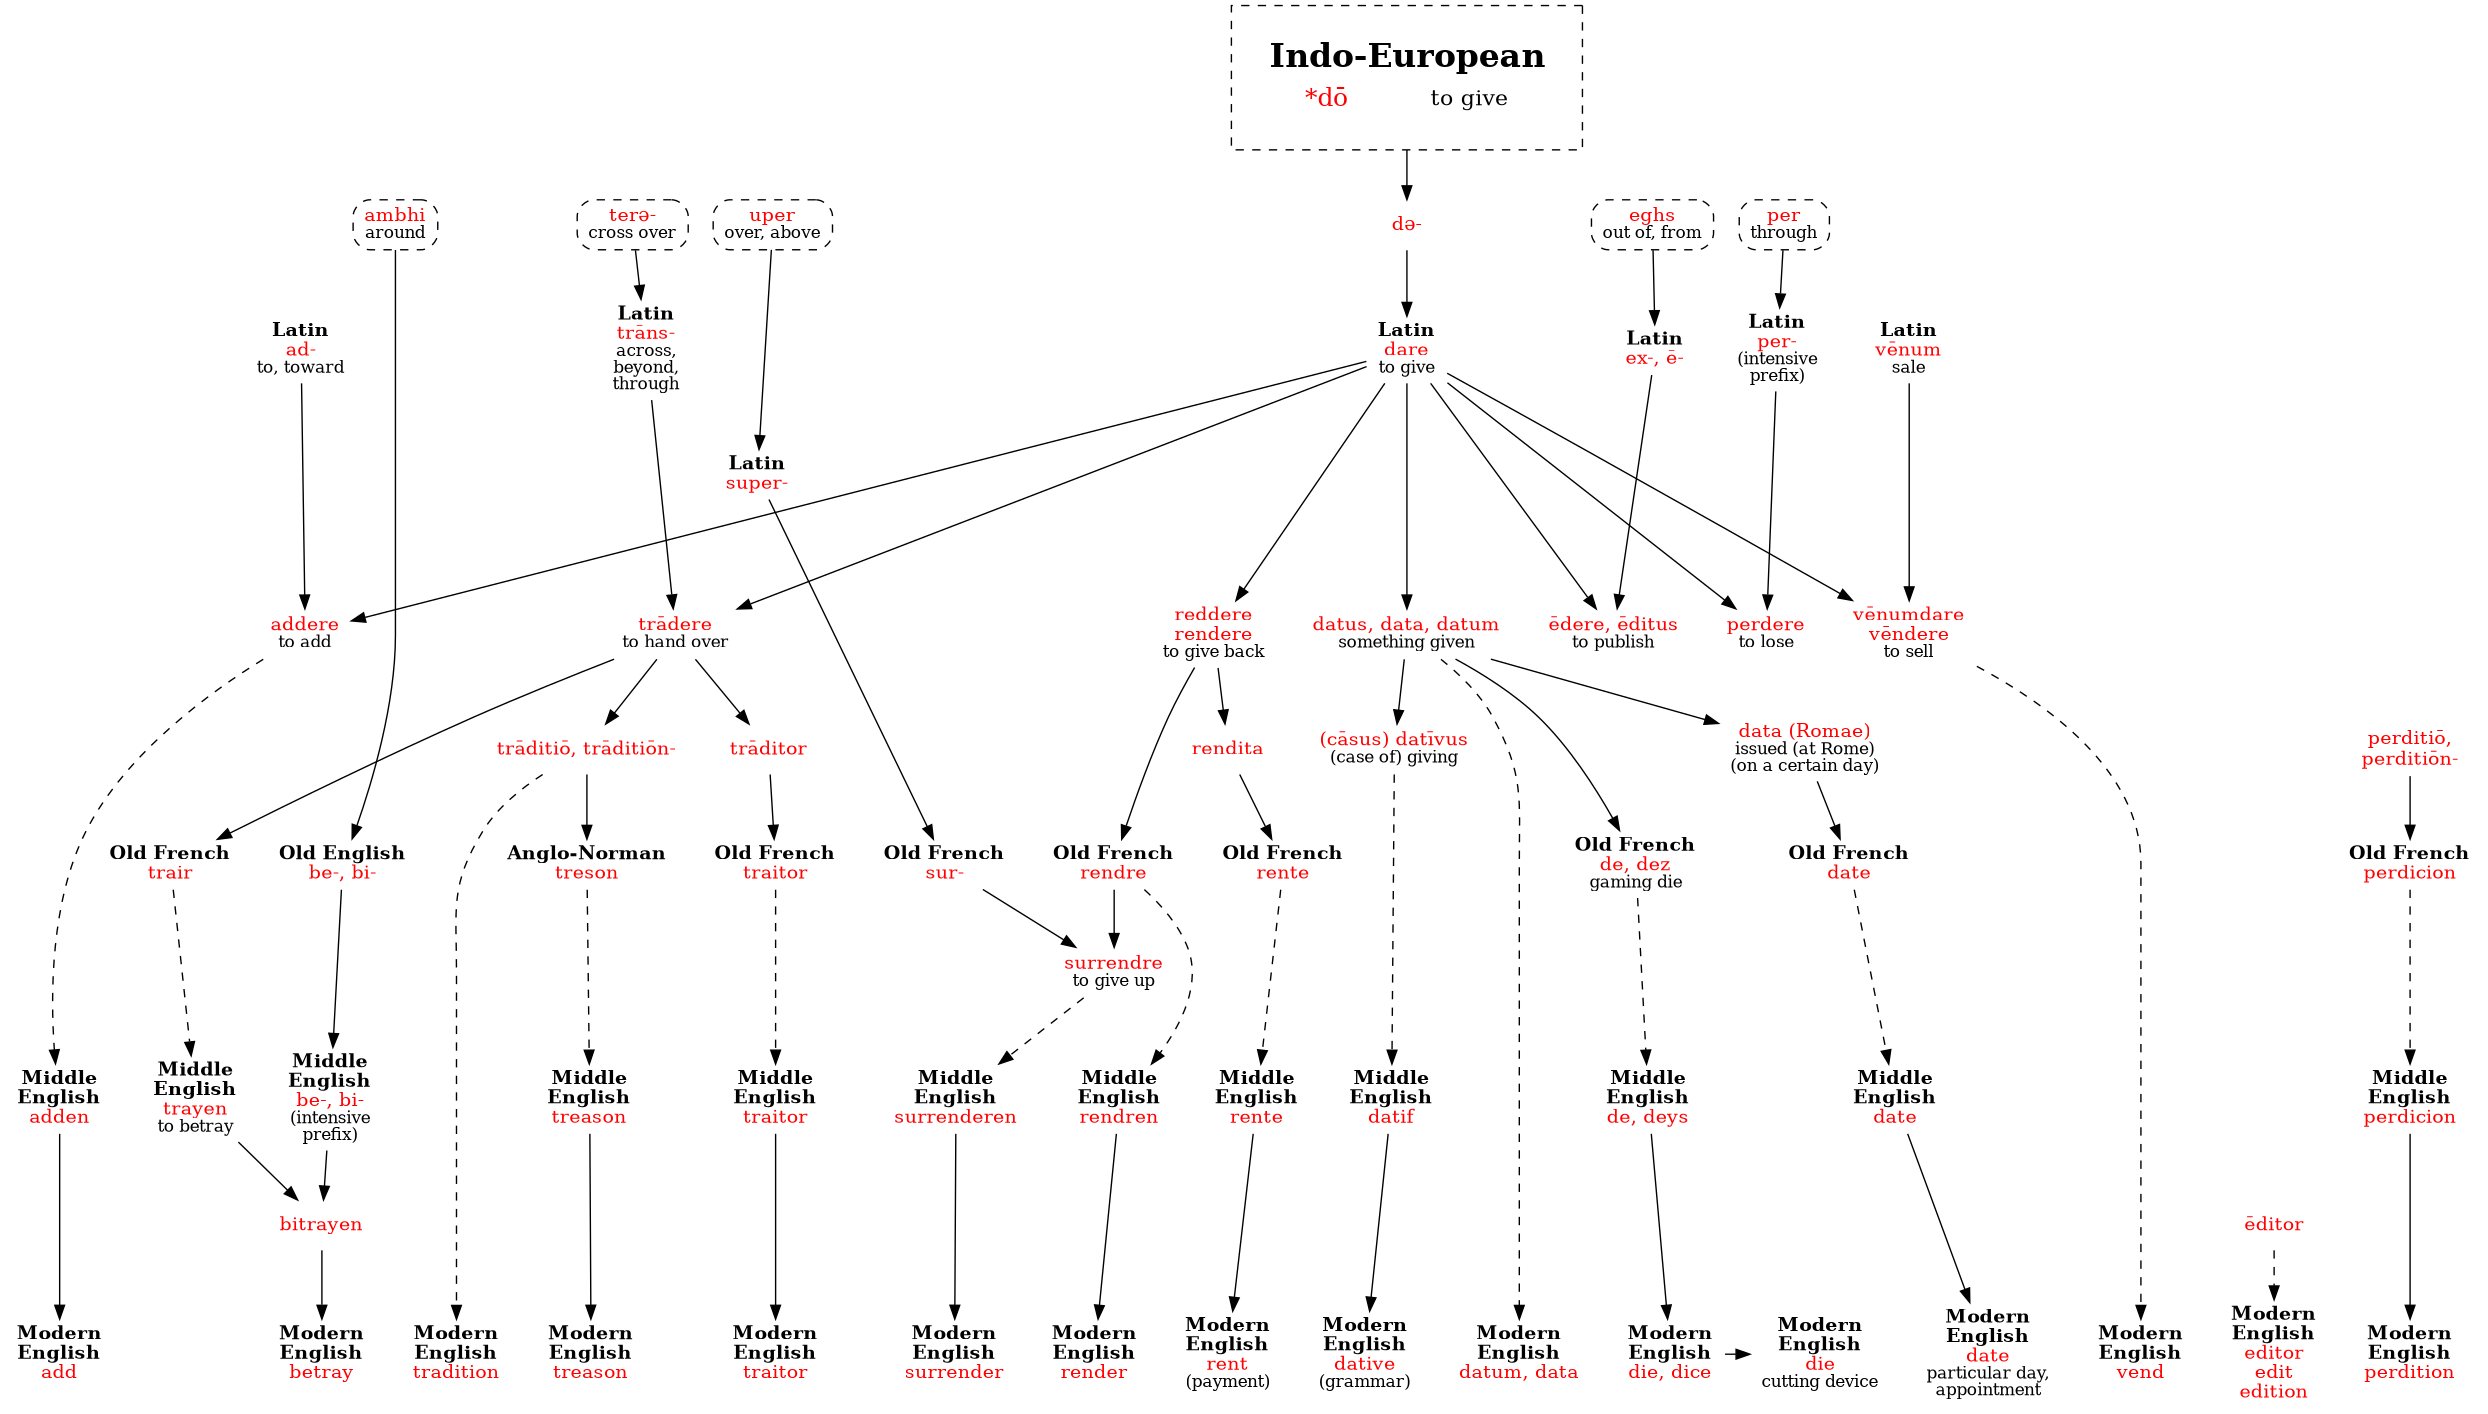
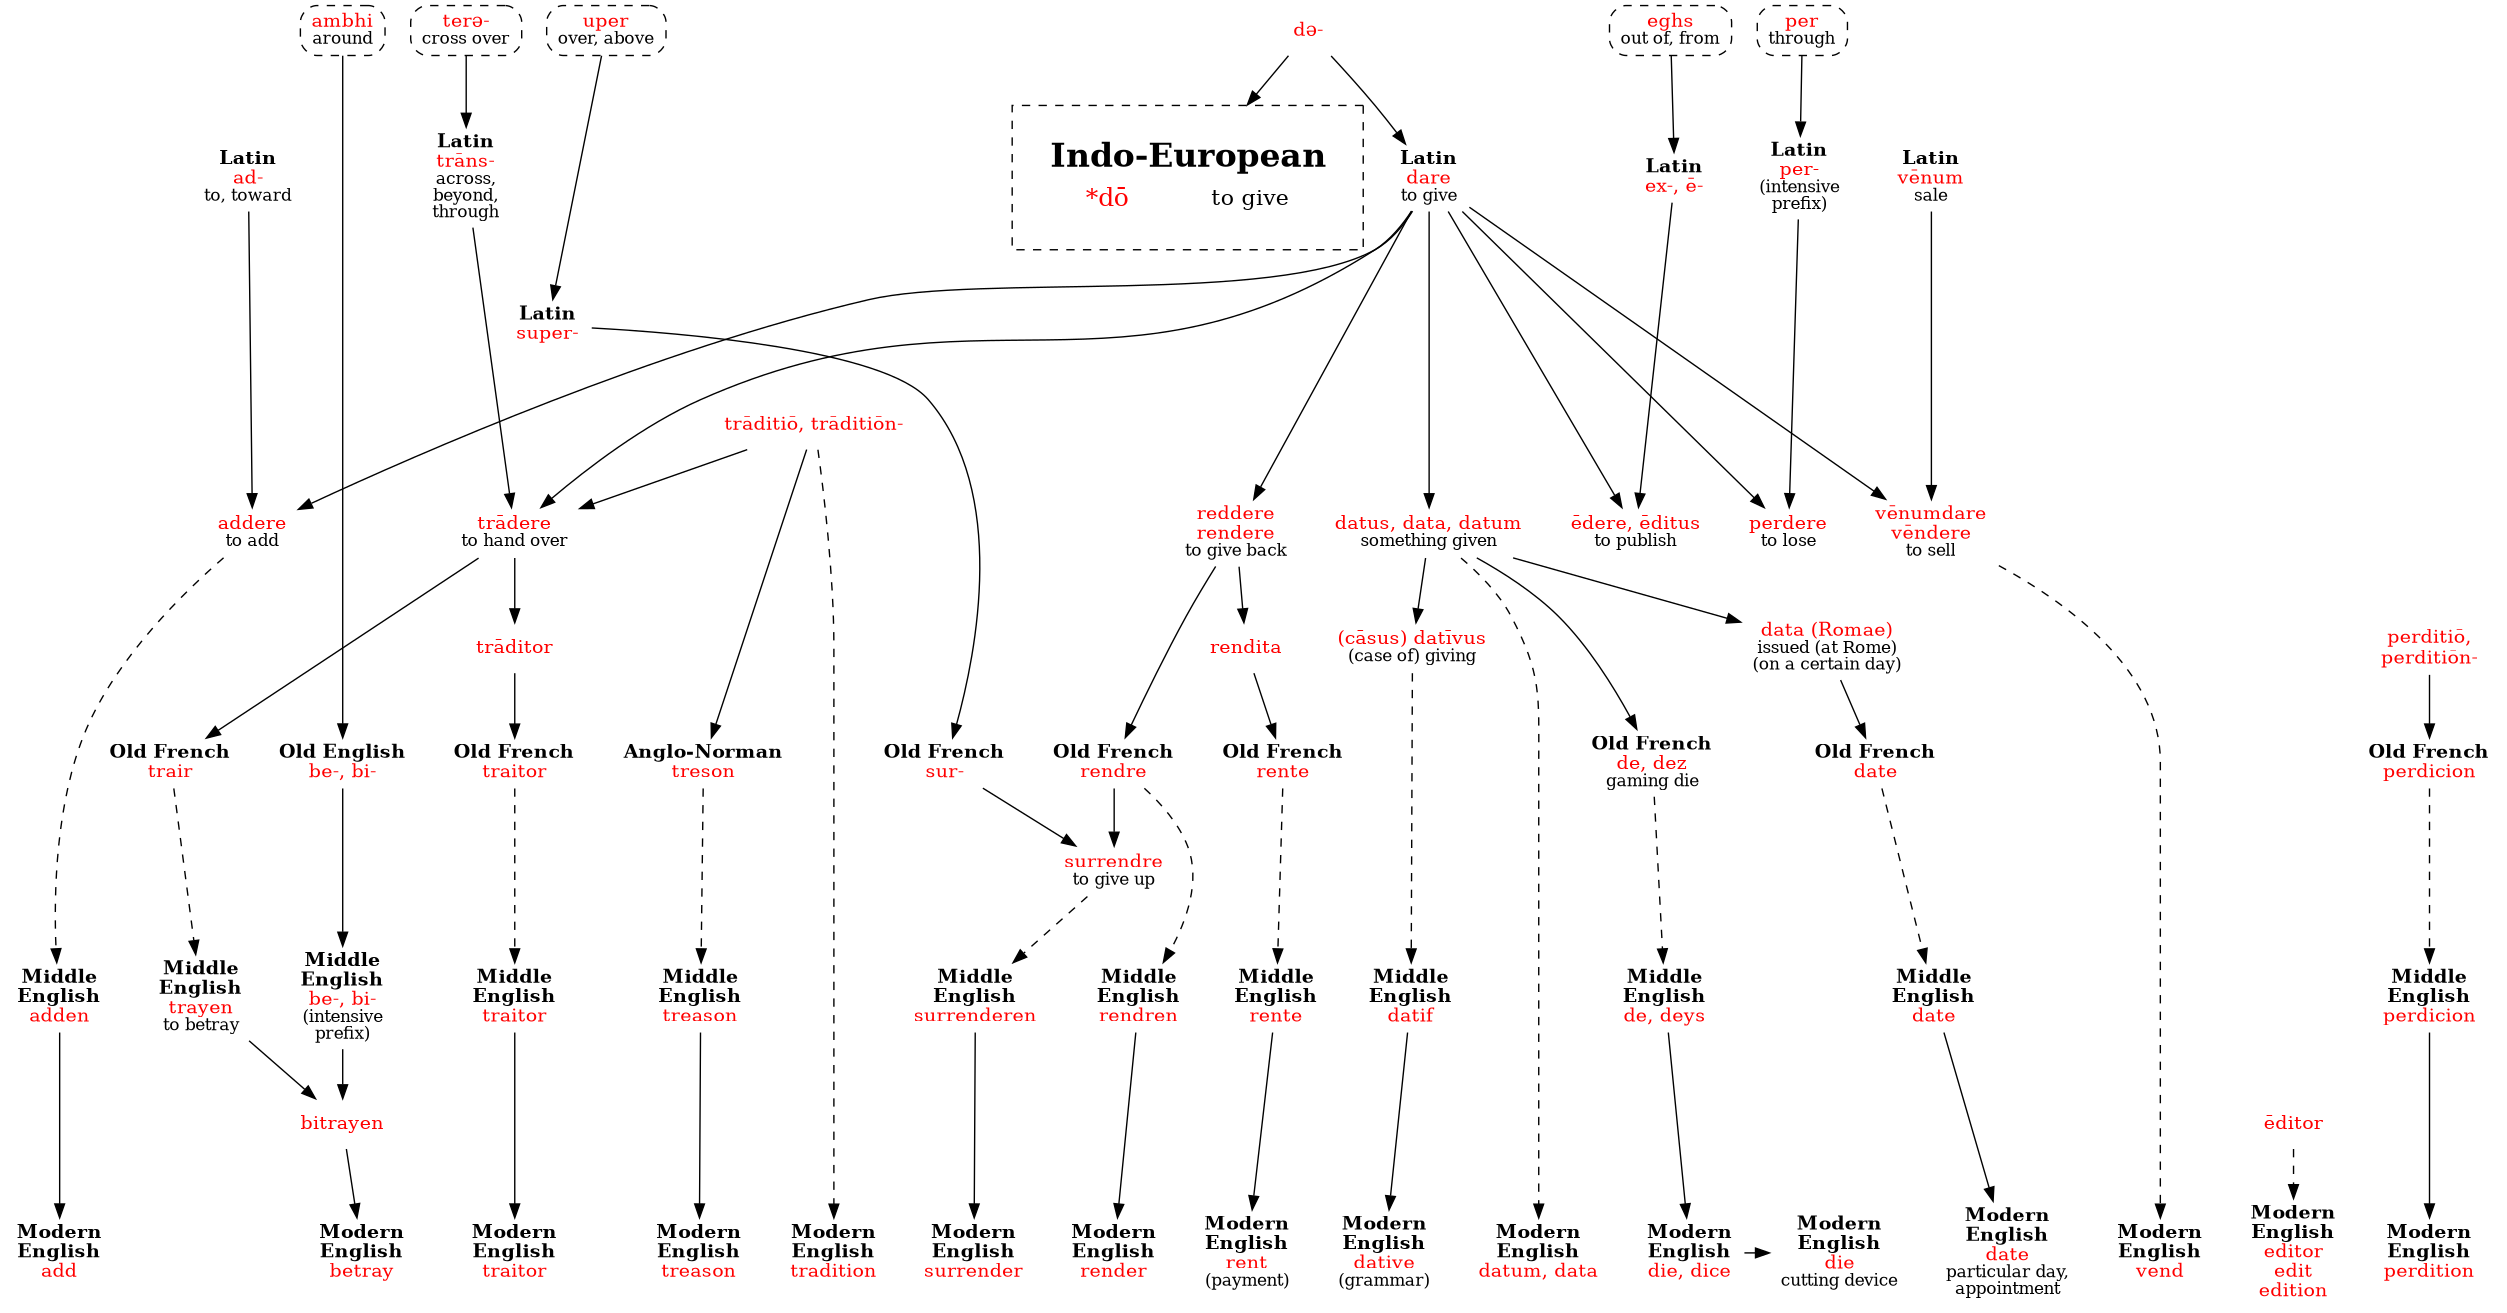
  strict digraph {
    node [shape=none]
    n1 [label=<<b>Modern<br/>English</b><br/><font color="red">datum, data</font>>]
    n2 [label=<<b>Modern<br/>English</b><br/><font color="red">date</font><br/><font point-size="12">particular day,<br/>appointment</font>>]
    n3 [label=<<b>Modern<br/>English</b><br/><font color="red">dative</font><br/><font point-size="12">(grammar)</font>>]
    n4 [label=<<b>Modern<br/>English</b><br/><font color="red">die, dice</font>>]
    n5 [label=<<b>Modern<br/>English</b><br/><font color="red">die</font><br/><font point-size="12">cutting device</font>>]
    n6 [label=<<b>Modern<br/>English</b><br/><font color="red">add</font>>]
    n7 [label=<<b>Modern<br/>English</b><br/><font color="red">tradition</font>>]
    n8 [label=<<b>Modern<br/>English</b><br/><font color="red">treason</font>>]
    n9 [label=<<b>Modern<br/>English</b><br/><font color="red">traitor</font>>]
    n10 [label=<<b>Modern<br/>English</b><br/><font color="red">betray</font>>]
    n11 [label=<<b>Modern<br/>English</b><br/><font color="red">editor<br/>edit<br/>edition</font>>]
    n12 [label=<<b>Modern<br/>English</b><br/><font color="red">perdition</font>>]
    n13 [label=<<b>Modern<br/>English</b><br/><font color="red">render</font>>]
    n14 [label=<<b>Modern<br/>English</b><br/><font color="red">surrender</font>>]
    n15 [label=<<b>Modern<br/>English</b><br/><font color="red">rent</font><br/><font point-size="12">(payment)</font>>]
    n16 [label=<<b>Modern<br/>English</b><br/><font color="red">vend</font>>]
    n17 [label=<<font color="red">də-</font>>]
    n18 [label=<<font color="red">terə-</font><br/><font point-size="12">cross over</font>> shape=box style="dashed,rounded"]
    n19 [label=<<font color="red">ambhi</font><br/><font point-size="12">around</font>> shape=box style="dashed,rounded"]
    n20 [label=<<font color="red">eghs</font><br/><font point-size="12">out of, from</font>> shape=box style="dashed,rounded"]
    n21 [label=<<font color="red">per</font><br/><font point-size="12">through</font>> shape=box style="dashed,rounded"]
    n22 [label=<<font color="red">uper</font><br/><font point-size="12">over, above</font>> shape=box style="dashed,rounded"]
    n23 [label=<<b>Old French</b><br/><font color="red">date</font>>]
    n24 [label=<<b>Old French</b><br/><font color="red">de, dez</font><br/><font point-size="12">gaming die</font>>]
    n25 [label=<<b>Anglo-Norman</b><br/><font color="red">treson</font>>]
    n26 [label=<<b>Old French</b><br/><font color="red">traitor</font>>]
    n27 [label=<<b>Old French</b><br/><font color="red">trair</font>>]
    n28 [label=<<b>Old English</b><br/><font color="red">be-, bi-</font>>]
    n29 [label=<<b>Old French</b><br/><font color="red">perdicion</font>>]
    n30 [label=<<b>Old French</b><br/><font color="red">rendre</font>>]
    n31 [label=<<b>Old French</b><br/><font color="red">sur-</font>>]
    n32 [label=<<b>Old French</b><br/><font color="red">rente</font>>]
    n33 [label=<<b>Middle<br/>English</b><br/><font color="red">date</font>>]
    n34 [label=<<b>Middle<br/>English</b><br/><font color="red">datif</font>>]
    n35 [label=<<b>Middle<br/>English</b><br/><font color="red">de, deys</font>>]
    n36 [label=<<b>Middle<br/>English</b><br/><font color="red">adden</font>>]
    n37 [label=<<b>Middle<br/>English</b><br/><font color="red">treason</font>>]
    n38 [label=<<b>Middle<br/>English</b><br/><font color="red">traitor</font>>]
    n39 [label=<<b>Middle<br/>English</b><br/><font color="red">trayen</font><br/><font point-size="12">to betray</font>>]
    n40 [label=<<b>Middle<br/>English</b><br/><font color="red">be-, bi-</font><br/><font point-size="12">(intensive<br/>prefix)</font>>]
    n41 [label=<<b>Middle<br/>English</b><br/><font color="red">perdicion</font>>]
    n42 [label=<<b>Middle<br/>English</b><br/><font color="red">rendren</font>>]
    n43 [label=<<b>Middle<br/>English</b><br/><font color="red">surrenderen</font>>]
    n44 [label=<<b>Middle<br/>English</b><br/><font color="red">rente</font>>]
    n45 [label=<<font color="red">datus, data, datum</font><br/><font point-size="12">something given</font>>]
    n46 [label=<<font color="red">addere</font><br/><font point-size="12">to add</font>>]
    n47 [label=<<font color="red">trādere</font><br/><font point-size="12">to hand over</font>>]
    n48 [label=<<font color="red">ēdere, ēditus</font><br/><font point-size="12">to publish</font>>]
    n49 [label=<<font color="red">perdere</font><br/><font point-size="12">to lose</font>>]
    n50 [label=<<font color="red">reddere<br/>rendere</font><br/><font point-size="12">to give back</font>>]
    n51 [label=<<font color="red">vēnumdare<br/>vēndere</font><br/><font point-size="12">to sell</font>>]
    n52 [label=<<font color="red">data (Romae)</font><br/><font point-size="12">issued (at Rome)<br/>(on a certain day)</font>>]
    n53 [label=<<font color="red">(cāsus) datīvus</font><br/><font point-size="12">(case of) giving</font>>]
    n54 [label=<<b>Latin</b><br/><font color="red">dare</font><br/><font point-size="12">to give</font>>]
    n55 [label=<<b>Latin</b><br/><font color="red">ad-</font><br/><font point-size="12">to, toward</font>>]
    n56 [label=<<b>Latin</b><br/><font color="red">trāns-</font><br/><font point-size="12">across,<br/>beyond,<br/>through</font>>]
    n57 [label=<<b>Latin</b><br/><font color="red">ex-, ē-</font>>]
    n58 [label=<<b>Latin</b><br/><font color="red">per-</font><br/><font point-size="12">(intensive<br/>prefix)</font>>]
    n59 [label=<<b>Latin</b><br/><font color="red">vēnum</font><br/><font point-size="12">sale</font>>]
    n60 [label=<<b>Latin</b><br/><font color="red">super-</font>>]
    n61 [label=<<font color="red">surrendre</font><br/><font point-size="12">to give up</font>>]
    n62 [label=<<font color="red">bitrayen</font>>]
    n63 [label=<<font color="red">trāditiō, trāditiōn-</font>>]
    n64 [label=<<font color="red">trāditor</font>>]
    n65 [label=<<font color="red">rendita</font>>]
    n66 [label=<<table border="0"><tr><td colspan="2"><font point-size="24"><b>Indo-European</b></font></td></tr><tr><td><font point-size="18" color="red">*dō</font></td><td><font point-size="16">to give</font></td></tr></table>> margin=.3 peripheries=1 shape=rect style=dashed]
    n67 [label=<<font color="red">ēditor</font>>]
    n68 [label=<<font color="red">perditiō,<br/>perditiōn-</font>>]
    subgraph sub_1 {
      rank=same
      n1
      n2
      n3
      n4
      n5
      n6
      n7
      n8
      n9
      n10
      n11
      n12
      n13
      n14
      n15
      n16
    }
    subgraph sub_2 {
      rank=same
      n17
      n18
      n19
      n20
      n21
      n22
    }
    subgraph sub_3 {
      rank=same
      n23
      n24
      n25
      n26
      n27
      n28
      n29
      n30
      n31
      n32
    }
    subgraph sub_4 {
      rank=same
      n33
      n34
      n35
      n36
      n37
      n38
      n39
      n40
      n41
      n42
      n43
      n44
    }
    subgraph sub_5 {
      rank=same
      n45
      n46
      n47
      n48
      n49
      n50
      n51
    }
    subgraph sub_6 {
      rank=same
      n52
      n53
    }
    subgraph sub_7 {
      rank=same
      n54
      n55
      n56
      n57
      n58
      n59
    }
    n4 -> n5
    n10 -> n15 [style=invis]
    n17 -> n54
    n18 -> n56
    n19 -> n28
    n20 -> n57
    n21 -> n58
    n22 -> n60
    n23 -> n33 [style=dashed]
    n24 -> n35 [style=dashed]
    n25 -> n37 [style=dashed]
    n26 -> n38 [style=dashed]
    n27 -> n28 [style=invis]
    n27 -> n39 [style=dashed]
    n28 -> n40
    n29 -> n41 [style=dashed]
    n30 -> n42 [style=dashed]
    n30 -> n61 [weight=5]
    n31 -> n61
    n32 -> n44 [style=dashed]
    n33 -> n2
    n34 -> n3
    n35 -> n4
    n36 -> n6
    n37 -> n8
    n38 -> n9
    n39 -> n62
    n40 -> n62
    n41 -> n12
    n42 -> n13
    n43 -> n14
    n44 -> n15
    n45 -> n1 [style=dashed]
    n45 -> n24
    n45 -> n48 [style=invis]
    n45 -> n52
    n45 -> n53
    n46 -> n36 [style=dashed]
    n46 -> n47 [style=invis]
    n47 -> n27
    n47 -> n50 [style=invis]
-   n47 -> n63
+   n63 -> n47
    n47 -> n64
    n48 -> n49 [style=invis]
    n49 -> n51 [style=invis]
    n50 -> n30
    n50 -> n45 [style=invis]
    n50 -> n65
    n51 -> n16 [style=dashed]
    n52 -> n23
    n53 -> n34 [style=dashed]
    n54 -> n45 [minlen=3]
    n54 -> n46 [minlen=3]
    n54 -> n47 [minlen=3]
    n54 -> n48 [minlen=3]
    n54 -> n49 [minlen=3]
    n54 -> n50 [minlen=3]
    n54 -> n51 [minlen=3]
    n55 -> n46
    n56 -> n47
    n57 -> n48
    n58 -> n49
    n59 -> n51
    n60 -> n31
    n61 -> n43 [style=dashed]
    n62 -> n10
    n63 -> n7 [style=dashed]
    n63 -> n25
    n64 -> n26
    n65 -> n32
-   n66 -> n17
+   n17 -> n66
    n67 -> n11 [style=dashed]
    n68 -> n29
  }
